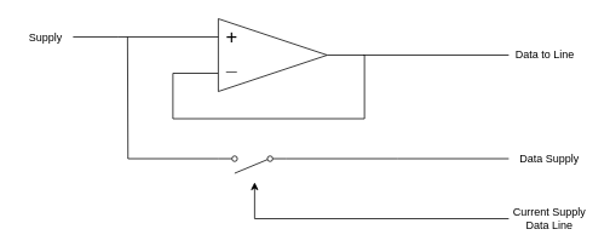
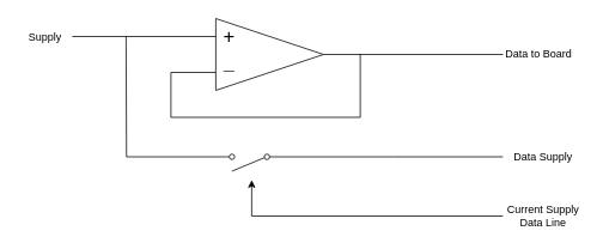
  <mxCell id="0" />
  <mxCell id="1" parent="0" />
  <mxCell id="2" style="edgeStyle=orthogonalEdgeStyle;rounded=0;orthogonalLoop=1;jettySize=auto;html=1;entryX=0;entryY=0.75;entryDx=0;entryDy=0;endArrow=none;endFill=0;" edge="1" parent="1" source="3" target="3"><mxGeometry relative="1" as="geometry"><mxPoint x="180" y="90" as="targetPoint" /><Array as="points"><mxPoint x="401" y="60" /><mxPoint x="401" y="130" /><mxPoint x="190" y="130" /><mxPoint x="190" y="80" /></Array></mxGeometry></mxCell>
  <mxCell id="3" value="" style="triangle;whiteSpace=wrap;html=1;" vertex="1" parent="1"><mxGeometry x="240" y="20" width="120" height="80" as="geometry" /></mxCell>
  <mxCell id="4" value="" style="endArrow=none;html=1;rounded=0;" edge="1" parent="1"><mxGeometry width="50" height="50" relative="1" as="geometry"><mxPoint x="400" y="60" as="sourcePoint" /><mxPoint x="560" y="60" as="targetPoint" /></mxGeometry></mxCell>
  <mxCell id="5" value="" style="endArrow=none;html=1;rounded=0;entryX=0;entryY=0.25;entryDx=0;entryDy=0;endFill=0;" edge="1" parent="1" target="3"><mxGeometry width="50" height="50" relative="1" as="geometry"><mxPoint x="80" y="40" as="sourcePoint" /><mxPoint x="160" y="35" as="targetPoint" /><Array as="points"><mxPoint x="130" y="40" /></Array></mxGeometry></mxCell>
  <mxCell id="6" style="edgeStyle=orthogonalEdgeStyle;rounded=0;orthogonalLoop=1;jettySize=auto;html=1;exitX=1;exitY=0.8;exitDx=0;exitDy=0;endArrow=none;endFill=0;" edge="1" parent="1" source="8"><mxGeometry relative="1" as="geometry"><mxPoint x="140" y="40" as="targetPoint" /></mxGeometry></mxCell>
  <mxCell id="7" style="edgeStyle=orthogonalEdgeStyle;rounded=0;orthogonalLoop=1;jettySize=auto;html=1;exitX=0;exitY=0.8;exitDx=0;exitDy=0;endArrow=none;endFill=0;" edge="1" parent="1" source="8"><mxGeometry relative="1" as="geometry"><mxPoint x="560" y="174" as="targetPoint" /></mxGeometry></mxCell>
  <mxCell id="8" value="" style="html=1;shape=mxgraph.electrical.electro-mechanical.singleSwitch;aspect=fixed;elSwitchState=off;direction=west;" vertex="1" parent="1"><mxGeometry x="240" y="170" width="75" height="20" as="geometry" /></mxCell>
  <mxCell id="9" value="" style="endArrow=classic;html=1;rounded=0;" edge="1" parent="1"><mxGeometry width="50" height="50" relative="1" as="geometry"><mxPoint x="560" y="240" as="sourcePoint" /><mxPoint x="280" y="200" as="targetPoint" /><Array as="points"><mxPoint x="280" y="240" /></Array></mxGeometry></mxCell>
  <mxCell id="10" value="—" style="text;html=1;strokeColor=none;fillColor=none;align=center;verticalAlign=middle;whiteSpace=wrap;rounded=0;" vertex="1" parent="1"><mxGeometry x="225" y="64" width="60" height="30" as="geometry" /></mxCell>
  <mxCell id="11" value="+" style="text;html=1;strokeColor=none;fillColor=none;align=center;verticalAlign=middle;whiteSpace=wrap;rounded=0;fontSize=22;" vertex="1" parent="1"><mxGeometry x="225" y="26" width="60" height="30" as="geometry" /></mxCell>
  <mxCell id="12" value="Supply" style="text;html=1;strokeColor=none;fillColor=none;align=center;verticalAlign=middle;whiteSpace=wrap;rounded=0;" vertex="1" parent="1"><mxGeometry x="20" y="26" width="60" height="30" as="geometry" /></mxCell>
- <mxCell id="13" value="Data to Line" style="text;html=1;strokeColor=none;fillColor=none;align=center;verticalAlign=middle;whiteSpace=wrap;rounded=0;" vertex="1" parent="1"><mxGeometry x="560" y="45" width="80" height="30" as="geometry" /></mxCell>
+ <mxCell id="13" value="Data to Board" style="text;html=1;strokeColor=none;fillColor=none;align=center;verticalAlign=middle;whiteSpace=wrap;rounded=0;" vertex="1" parent="1"><mxGeometry x="560" y="45" width="80" height="30" as="geometry" /></mxCell>
  <mxCell id="14" value="Data Supply" style="text;html=1;strokeColor=none;fillColor=none;align=center;verticalAlign=middle;whiteSpace=wrap;rounded=0;" vertex="1" parent="1"><mxGeometry x="560" y="160" width="90" height="30" as="geometry" /></mxCell>
  <mxCell id="15" value="Current Supply Data Line" style="text;html=1;strokeColor=none;fillColor=none;align=center;verticalAlign=middle;whiteSpace=wrap;rounded=0;" vertex="1" parent="1"><mxGeometry x="560" y="225" width="90" height="30" as="geometry" /></mxCell>
